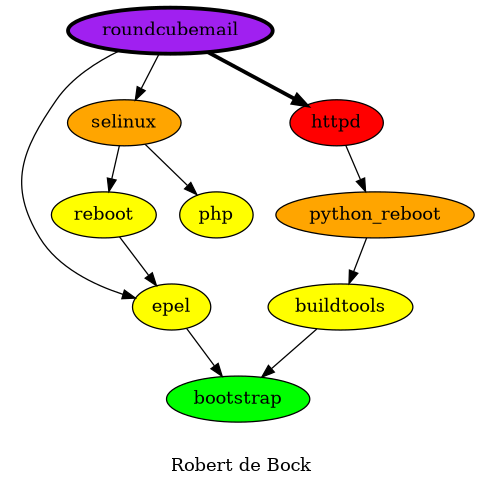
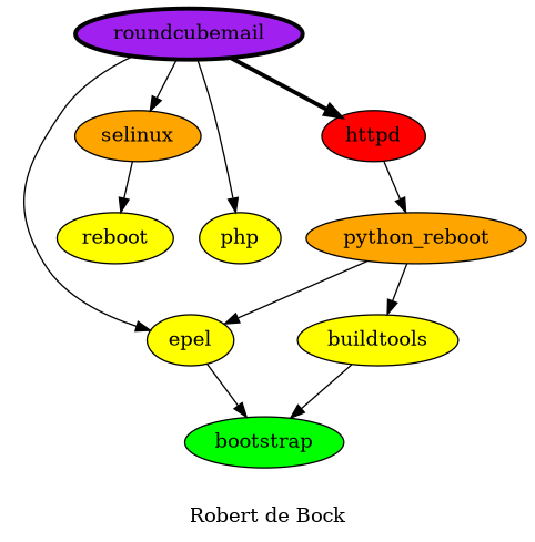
  digraph {
    label="Robert de Bock"
    node [fillcolor=yellow style=filled]
    bootstrap [fillcolor=green]
    buildtools
    epel
    n4 [fillcolor=orange label=python_reboot]
    httpd [fillcolor=red]
    roundcubemail [fillcolor=purple penwidth=3]
    php
    selinux [fillcolor=orange]
    reboot
    buildtools -> bootstrap
    epel -> bootstrap
    n4 -> buildtools
-   reboot -> epel
+   n4 -> epel
    httpd -> n4
    roundcubemail -> epel
    roundcubemail -> httpd [penwidth=3]
-   selinux -> php
+   roundcubemail -> php
    roundcubemail -> selinux
    selinux -> reboot
  }
